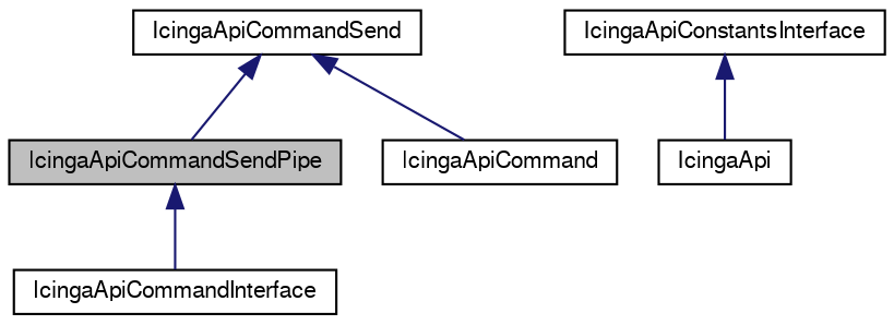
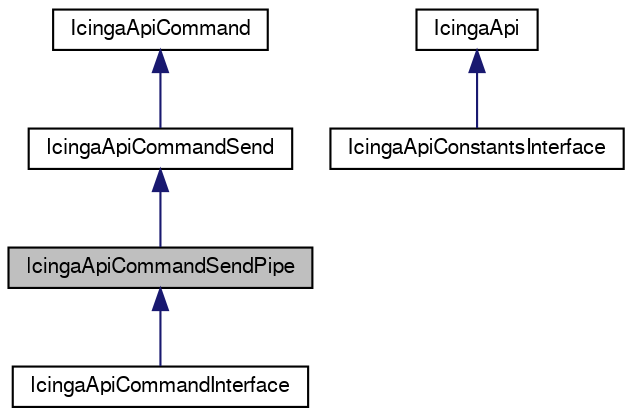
  digraph {
    node [color=black fontname=FreeSans fontsize=10 shape=record]
    edge [color=midnightblue dir=back fontname=FreeSans fontsize=10 labelfontname=FreeSans labelfontsize=10 style=solid]
    n1 [fillcolor=grey75 fontcolor=black height=0.2 label=IcingaApiCommandSendPipe style=filled width=0.4]
    n2 [height=0.2 label=IcingaApiCommandInterface width=0.4]
    n3 [height=0.2 label=IcingaApiCommandSend width=0.4]
    n4 [height=0.2 label=IcingaApiCommand width=0.4]
    n5 [height=0.2 label=IcingaApi width=0.4]
    n6 [height=0.2 label=IcingaApiConstantsInterface width=0.4]
    n1 -> n2
    n3 -> n1
-   n3 -> n4
-   n6 -> n5
+   n4 -> n3
+   n5 -> n6
  }
